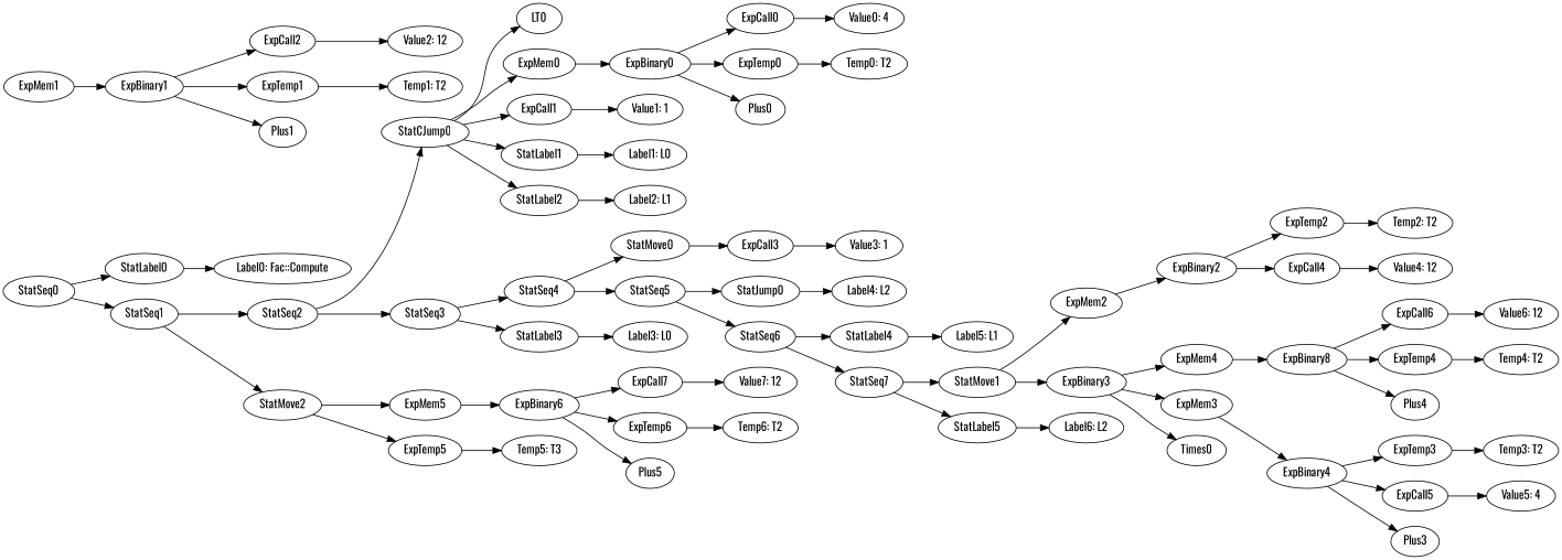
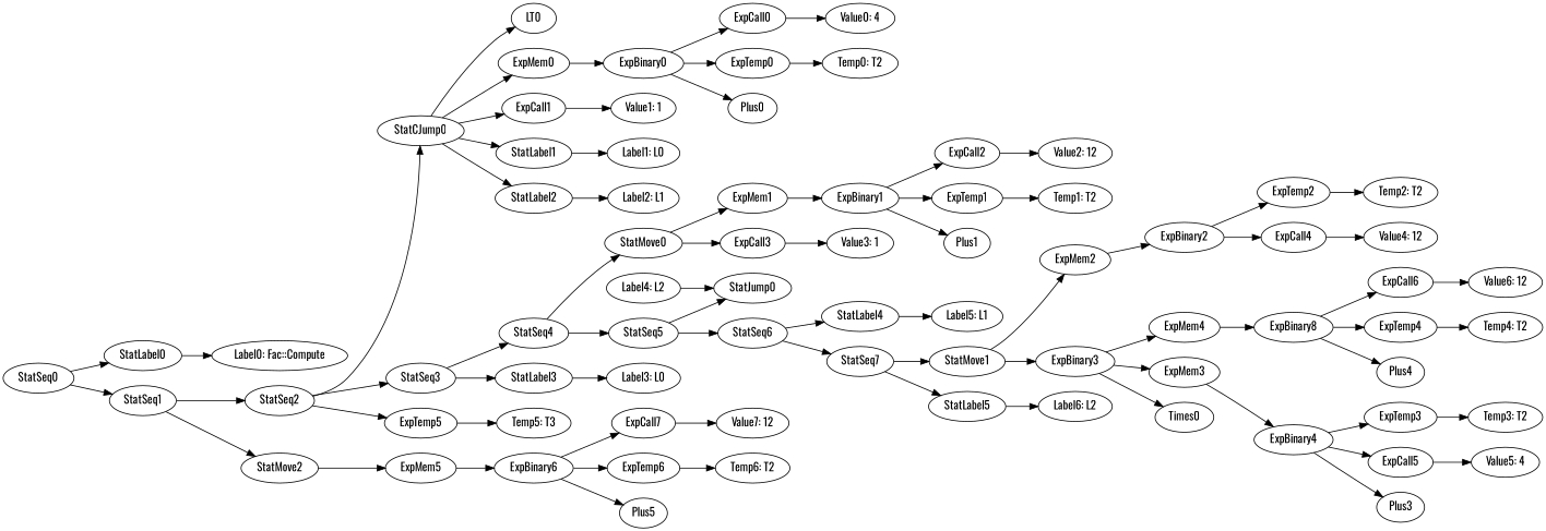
  digraph {
    fontname=Oswald
    ordering=out
    rankdir=LR
    node [fontname=Oswald]
    edge [fontname=Oswald]
    StatCJump0
    LT0
    ExpMem0
    ExpCall1
    StatLabel1
    StatLabel2
    ExpBinary0
    "Value1: 1"
    "Label1: L0"
    "Label2: L1"
    ExpCall0
    ExpTemp0
    Plus0
    StatMove1
    ExpMem2
    ExpBinary3
    ExpBinary2
    ExpMem4
    ExpMem3
    Times0
    ExpTemp2
    ExpCall4
    n23 [label=ExpBinary8]
    ExpBinary4
    ExpMem1
    ExpBinary1
    ExpCall2
    ExpTemp1
    Plus1
    "Value2: 12"
    "Temp1: T2"
    StatSeq4
    StatMove0
    StatSeq5
    ExpCall3
    StatJump0
    StatSeq6
    "Value3: 1"
    "Label4: L2"
    StatLabel4
    StatSeq7
    "Value0: 4"
    "Temp2: T2"
    "Value4: 12"
    ExpCall7
    "Value7: 12"
    StatSeq3
    StatLabel3
    "Label3: L0"
    StatSeq0
    StatLabel0
    StatSeq1
    "Label0: Fac::Compute"
    StatSeq2
    StatMove2
    ExpMem5
    ExpTemp5
    "Temp0: T2"
    "Label5: L1"
    StatLabel5
    "Label6: L2"
    ExpCall6
    ExpTemp4
    Plus4
    "Value6: 12"
    "Temp4: T2"
    ExpBinary6
    ExpTemp6
    Plus5
    "Temp6: T2"
    ExpTemp3
    "Temp3: T2"
    "Temp5: T3"
    ExpCall5
    "Value5: 4"
    Plus3
    StatCJump0 -> LT0
    StatCJump0 -> ExpMem0
    StatCJump0 -> ExpCall1
    StatCJump0 -> StatLabel1
    StatCJump0 -> StatLabel2
    ExpMem0 -> ExpBinary0
    ExpCall1 -> "Value1: 1"
    StatLabel1 -> "Label1: L0"
    StatLabel2 -> "Label2: L1"
    ExpBinary0 -> ExpCall0
    ExpBinary0 -> ExpTemp0
    ExpBinary0 -> Plus0
    ExpCall0 -> "Value0: 4"
    ExpTemp0 -> "Temp0: T2"
    StatMove1 -> ExpMem2
    StatMove1 -> ExpBinary3
    ExpMem2 -> ExpBinary2
    ExpBinary3 -> ExpMem4
    ExpBinary3 -> ExpMem3
    ExpBinary3 -> Times0
    ExpBinary2 -> ExpTemp2
    ExpBinary2 -> ExpCall4
    ExpMem4 -> n23
    ExpMem3 -> ExpBinary4
    ExpTemp2 -> "Temp2: T2"
    ExpCall4 -> "Value4: 12"
    n23 -> ExpCall6
    n23 -> ExpTemp4
    n23 -> Plus4
    ExpBinary4 -> ExpTemp3
    ExpBinary4 -> ExpCall5
    ExpBinary4 -> Plus3
    ExpMem1 -> ExpBinary1
    ExpBinary1 -> ExpCall2
    ExpBinary1 -> ExpTemp1
    ExpBinary1 -> Plus1
    ExpCall2 -> "Value2: 12"
    ExpTemp1 -> "Temp1: T2"
    StatSeq4 -> StatMove0
    StatSeq4 -> StatSeq5
+   StatMove0 -> ExpMem1
    StatMove0 -> ExpCall3
    StatSeq5 -> StatJump0
    StatSeq5 -> StatSeq6
    ExpCall3 -> "Value3: 1"
-   StatJump0 -> "Label4: L2"
+   "Label4: L2" -> StatJump0
    StatSeq6 -> StatLabel4
    StatSeq6 -> StatSeq7
    StatLabel4 -> "Label5: L1"
    StatSeq7 -> StatMove1
    StatSeq7 -> StatLabel5
    ExpCall7 -> "Value7: 12"
    StatSeq3 -> StatSeq4
    StatSeq3 -> StatLabel3
    StatLabel3 -> "Label3: L0"
    StatSeq0 -> StatLabel0
    StatSeq0 -> StatSeq1
    StatLabel0 -> "Label0: Fac::Compute"
    StatSeq1 -> StatSeq2
    StatSeq1 -> StatMove2
    StatSeq2 -> StatCJump0
    StatSeq2 -> StatSeq3
    StatMove2 -> ExpMem5
-   StatMove2 -> ExpTemp5
+   StatSeq2 -> ExpTemp5
    ExpMem5 -> ExpBinary6
    ExpTemp5 -> "Temp5: T3"
    StatLabel5 -> "Label6: L2"
    ExpCall6 -> "Value6: 12"
    ExpTemp4 -> "Temp4: T2"
    ExpBinary6 -> ExpCall7
    ExpBinary6 -> ExpTemp6
    ExpBinary6 -> Plus5
    ExpTemp6 -> "Temp6: T2"
    ExpTemp3 -> "Temp3: T2"
    ExpCall5 -> "Value5: 4"
  }
